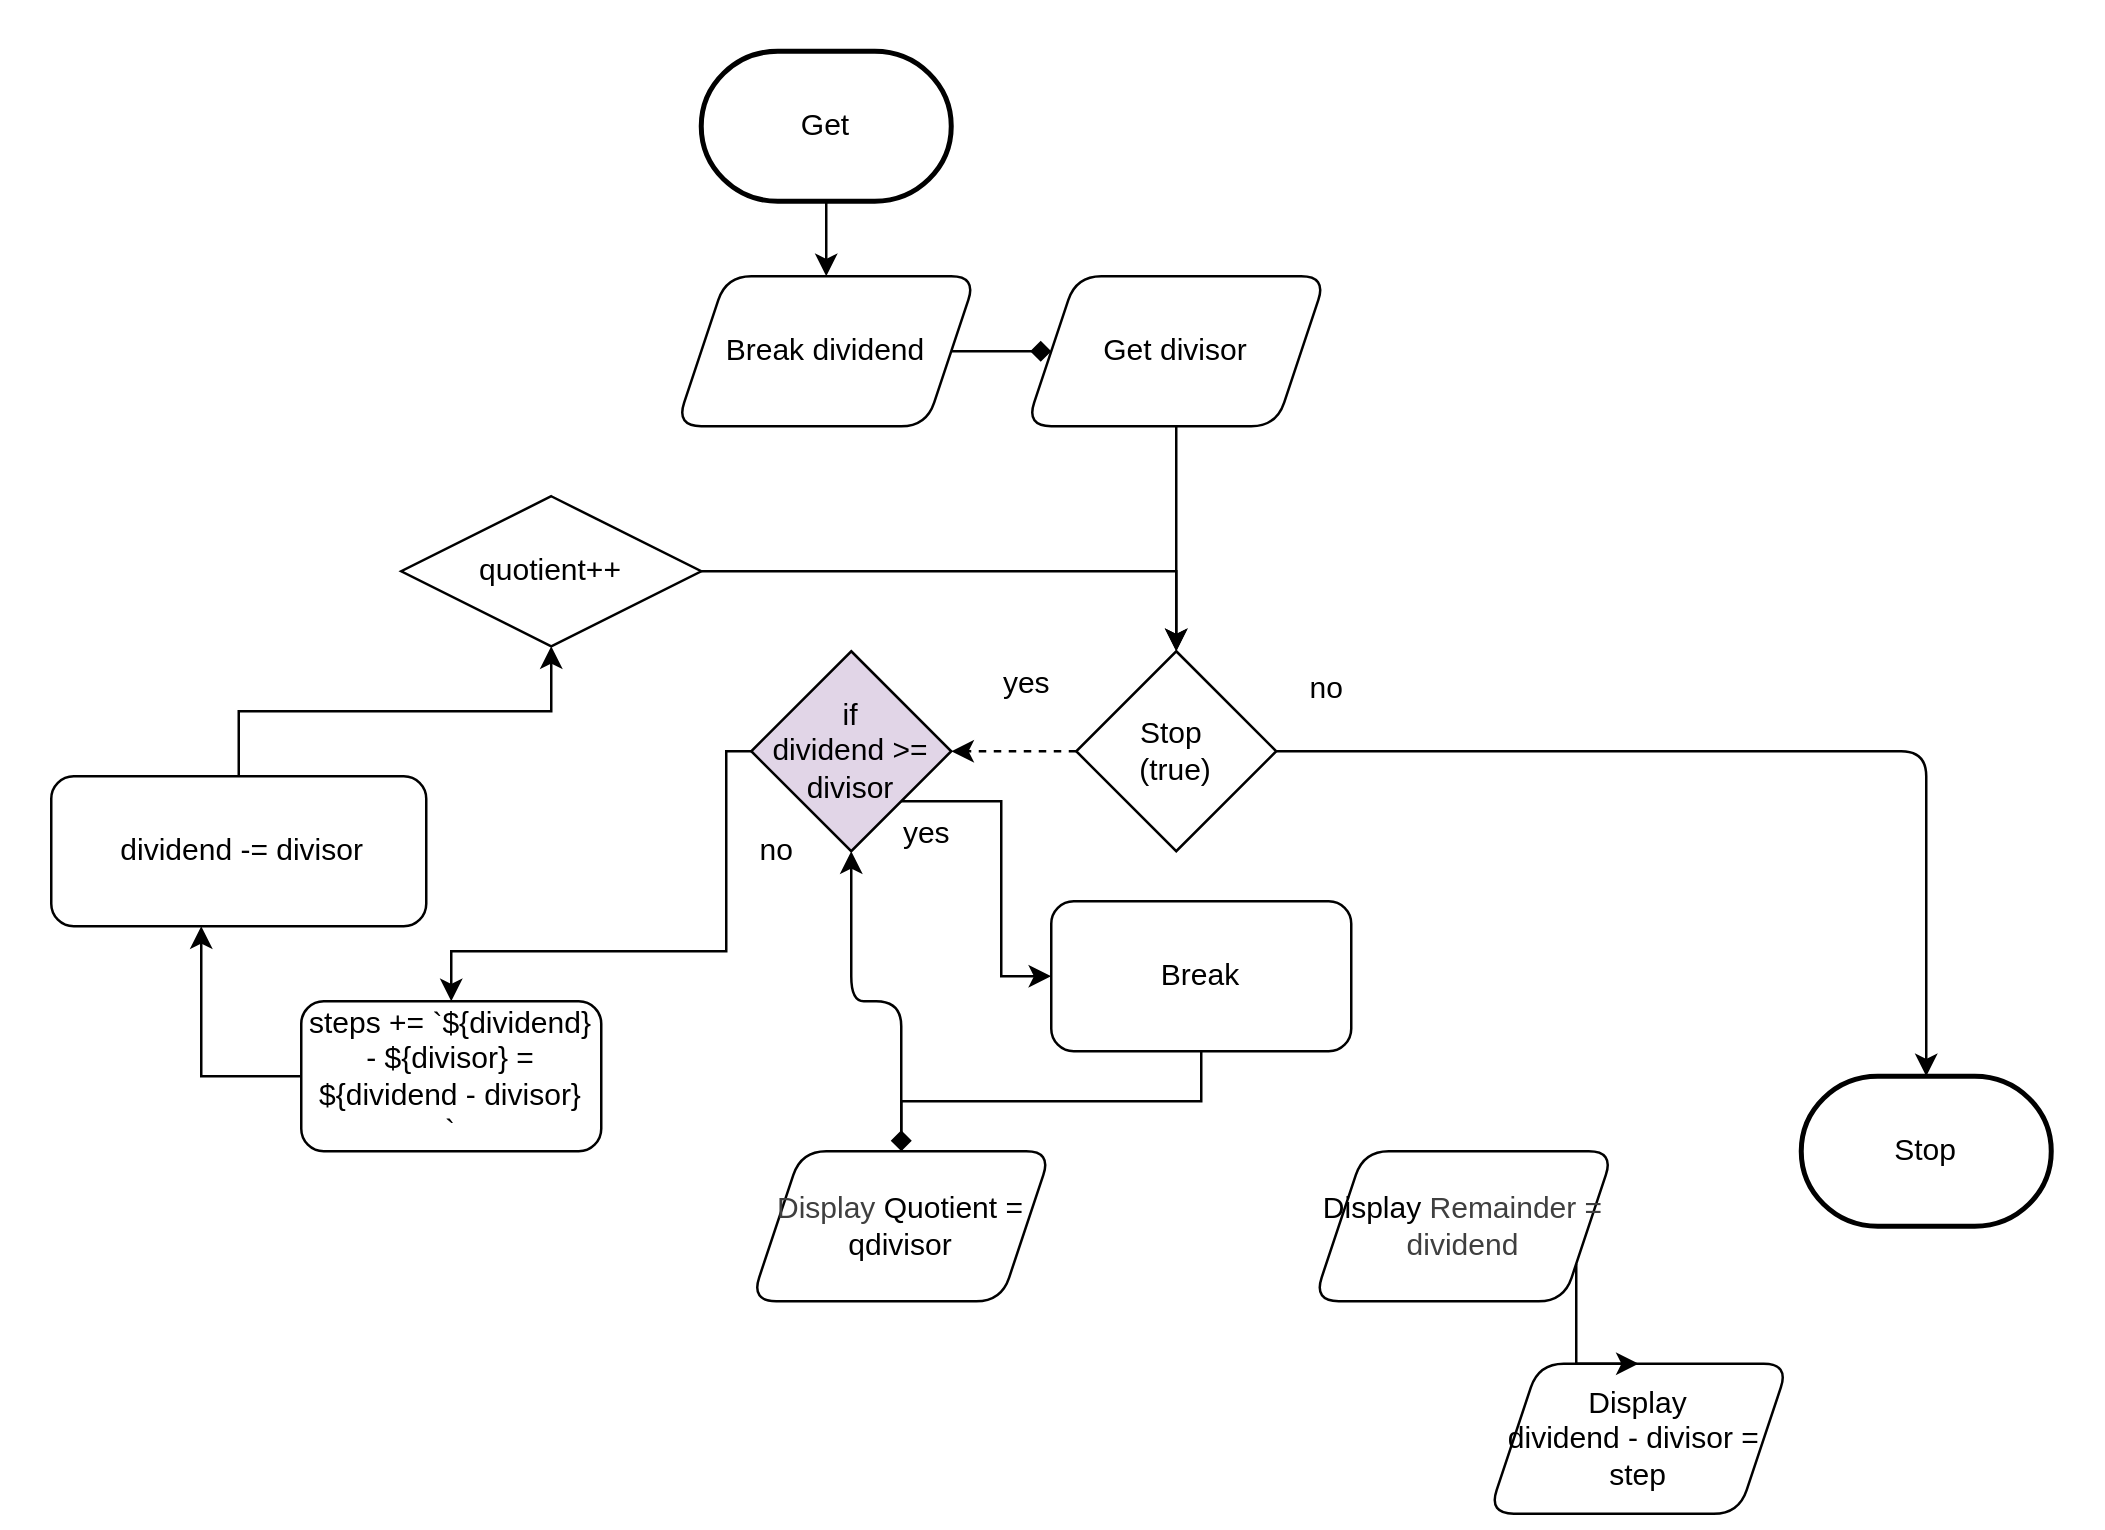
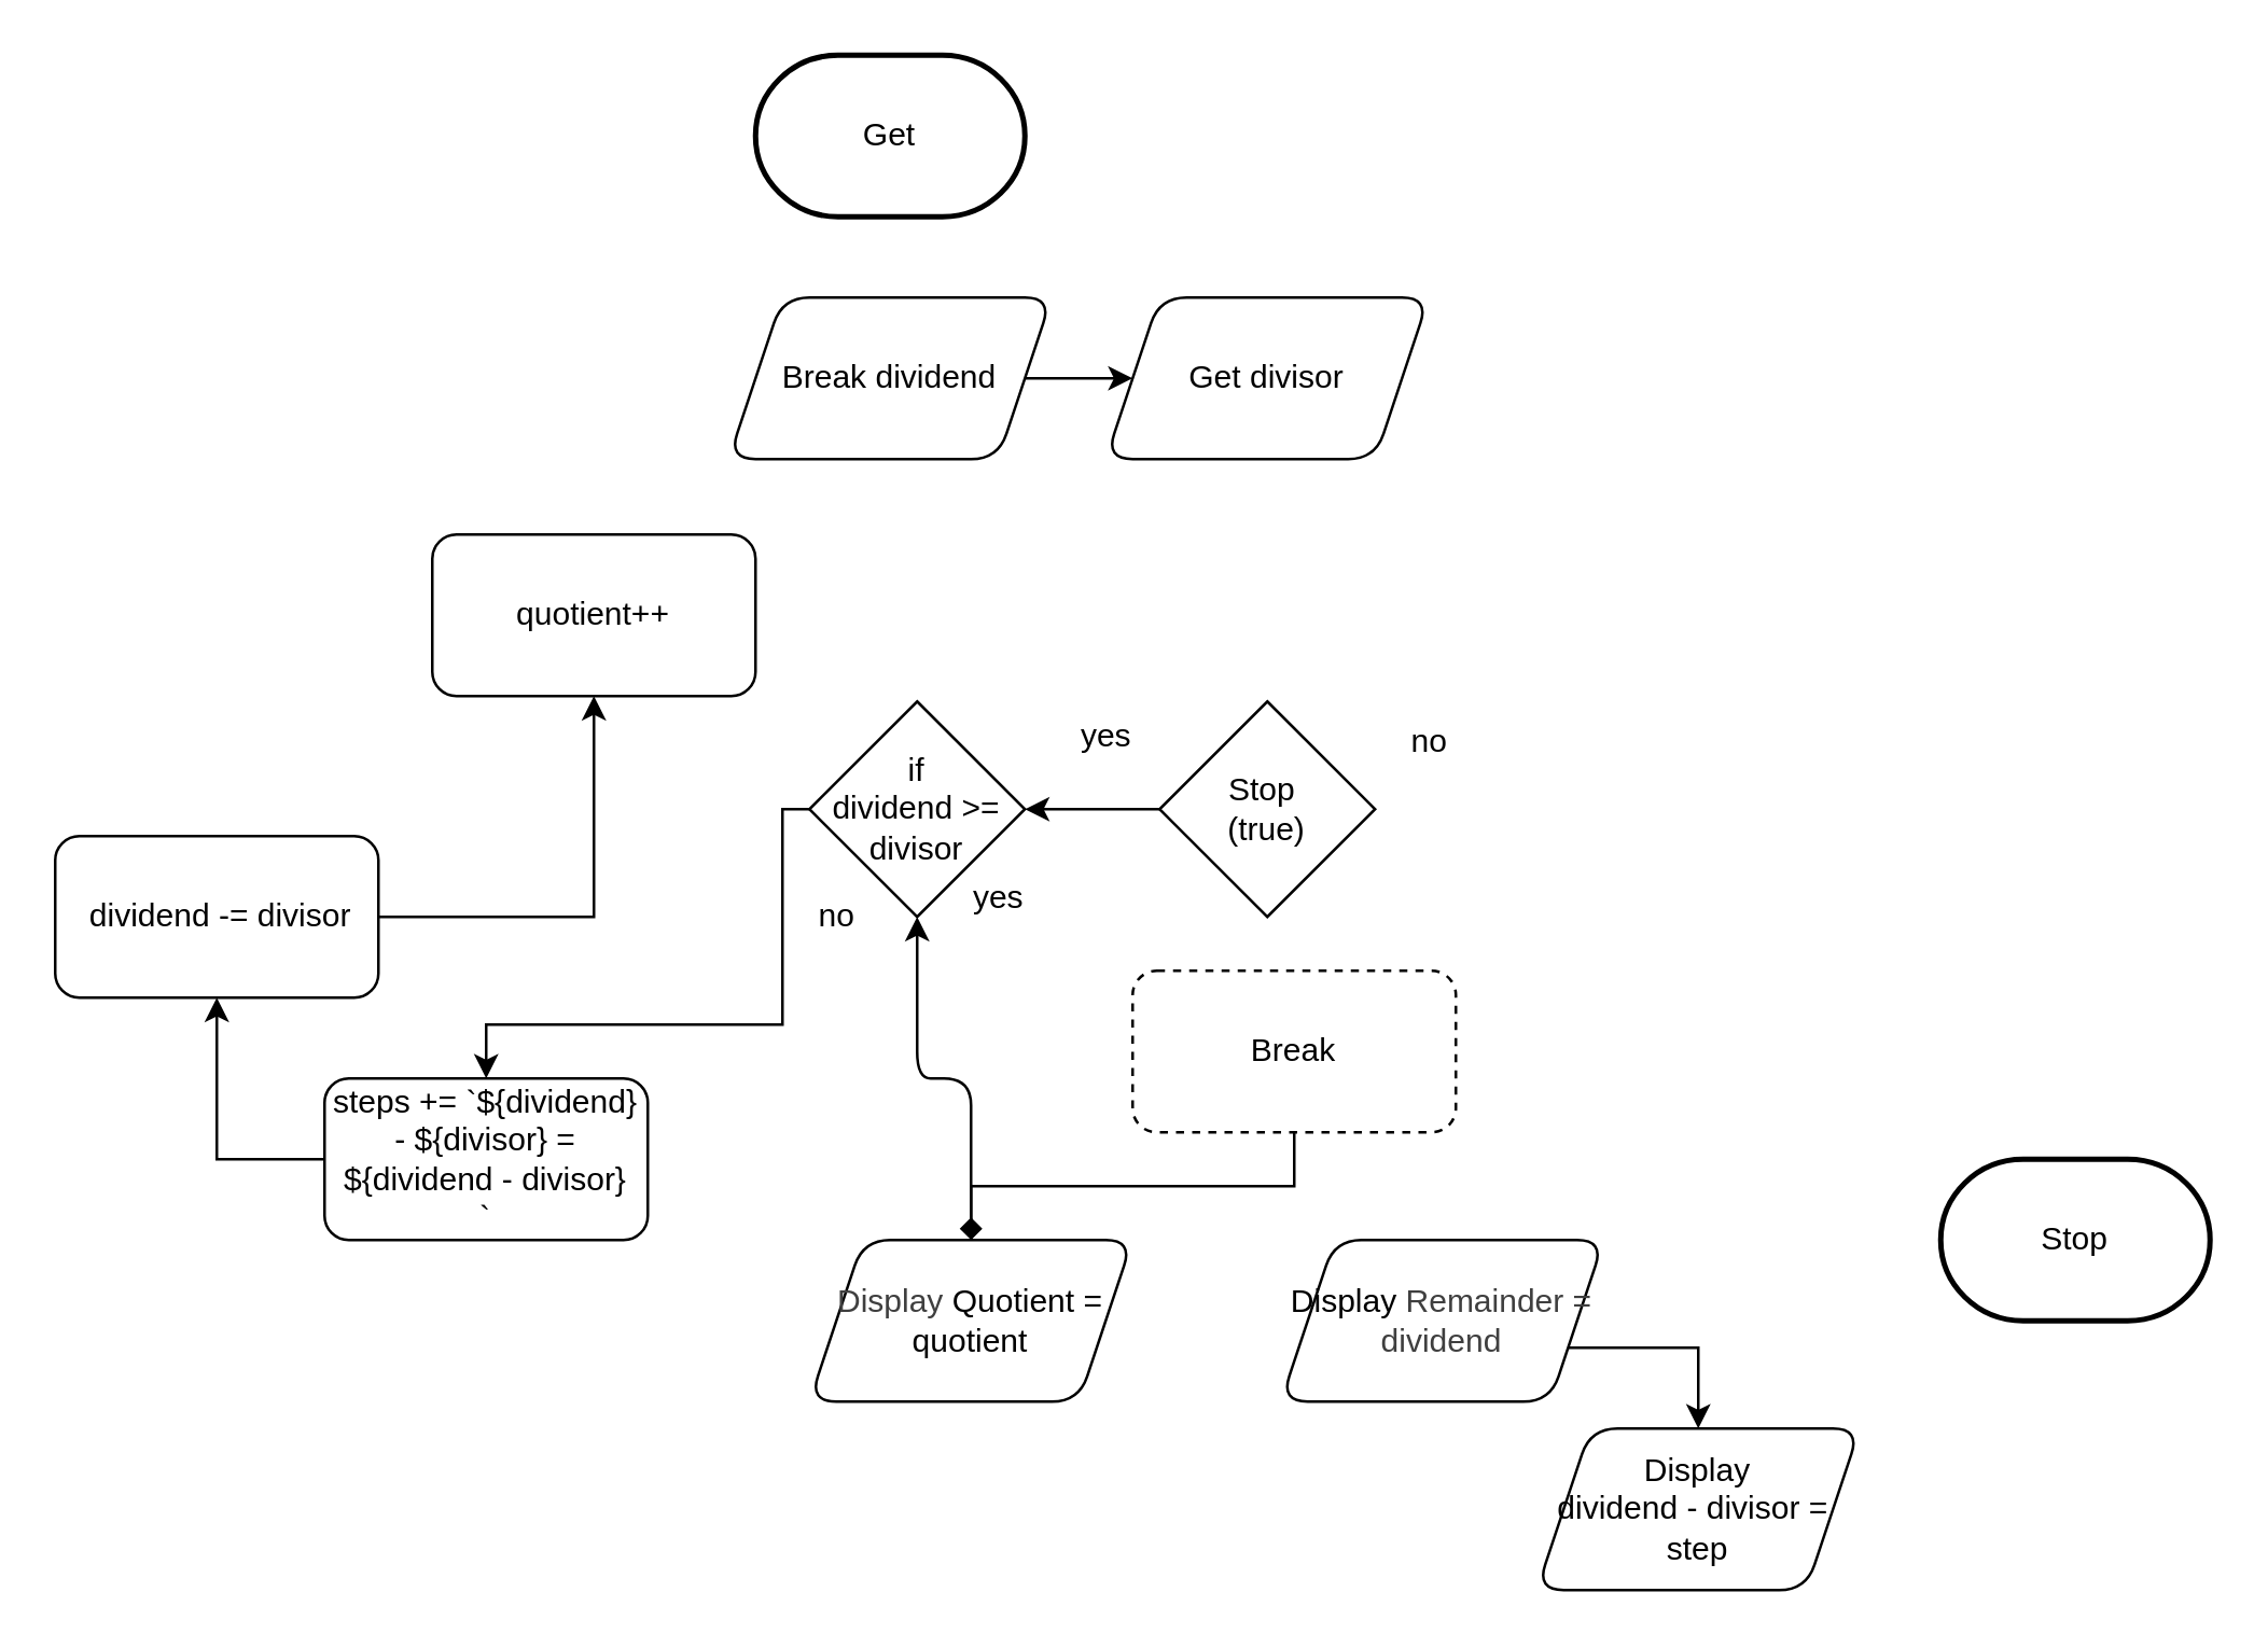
  <mxCell id="0" />
  <mxCell id="1" parent="0" />
- <mxCell id="2" value="" style="edgeStyle=orthogonalEdgeStyle;html=1;" edge="1" parent="1" source="3" target="6"><mxGeometry relative="1" as="geometry" /></mxCell>
  <mxCell id="3" value="Get" style="strokeWidth=2;html=1;shape=mxgraph.flowchart.terminator;whiteSpace=wrap;" parent="1" vertex="1"><mxGeometry x="280" y="20" width="100" height="60" as="geometry" /></mxCell>
  <mxCell id="4" value="Stop" style="strokeWidth=2;html=1;shape=mxgraph.flowchart.terminator;whiteSpace=wrap;" parent="1" vertex="1"><mxGeometry x="720" y="430" width="100" height="60" as="geometry" /></mxCell>
- <mxCell id="5" value="" style="edgeStyle=orthogonalEdgeStyle;html=1;endArrow=diamond;" edge="1" parent="1" source="6" target="8"><mxGeometry relative="1" as="geometry" /></mxCell>
+ <mxCell id="5" value="" style="edgeStyle=orthogonalEdgeStyle;html=1;" edge="1" parent="1" source="6" target="8"><mxGeometry relative="1" as="geometry" /></mxCell>
  <mxCell id="6" value="Break dividend" style="shape=parallelogram;perimeter=parallelogramPerimeter;whiteSpace=wrap;html=1;fixedSize=1;rounded=1;" vertex="1" parent="1"><mxGeometry x="270" y="110" width="120" height="60" as="geometry" /></mxCell>
- <mxCell id="7" value="" style="edgeStyle=orthogonalEdgeStyle;html=1;" edge="1" parent="1" source="8" target="10"><mxGeometry relative="1" as="geometry" /></mxCell>
  <mxCell id="8" value="Get&amp;nbsp;divisor" style="shape=parallelogram;perimeter=parallelogramPerimeter;whiteSpace=wrap;html=1;fixedSize=1;rounded=1;" vertex="1" parent="1"><mxGeometry x="410" y="110" width="120" height="60" as="geometry" /></mxCell>
- <mxCell id="9" value="" style="edgeStyle=orthogonalEdgeStyle;html=1;dashed=1;" edge="1" parent="1" source="10" target="13"><mxGeometry relative="1" as="geometry" /></mxCell>
+ <mxCell id="9" value="" style="edgeStyle=orthogonalEdgeStyle;html=1;" edge="1" parent="1" source="10" target="13"><mxGeometry relative="1" as="geometry" /></mxCell>
  <mxCell id="10" value="Stop&amp;nbsp;&lt;div&gt;&lt;span style=&quot;font-size: 12px;&quot;&gt;(true)&lt;/span&gt;&lt;/div&gt;" style="rhombus;whiteSpace=wrap;html=1;" vertex="1" parent="1"><mxGeometry x="430" y="260" width="80" height="80" as="geometry" /></mxCell>
  <mxCell id="11" value="" style="edgeStyle=orthogonalEdgeStyle;html=1;rounded=0;curved=0;" edge="1" parent="1" source="13" target="18"><mxGeometry relative="1" as="geometry"><Array as="points"><mxPoint x="290" y="300" /><mxPoint x="290" y="380" /><mxPoint x="180" y="380" /></Array></mxGeometry></mxCell>
- <mxCell id="12" style="edgeStyle=orthogonalEdgeStyle;html=1;exitX=1;exitY=1;exitDx=0;exitDy=0;entryX=0;entryY=0.5;entryDx=0;entryDy=0;rounded=0;curved=0;" edge="1" parent="1" source="13" target="24"><mxGeometry relative="1" as="geometry" /></mxCell>
- <mxCell id="13" value="if&lt;div&gt;&lt;span style=&quot;font-size: 12px;&quot;&gt;dividend &amp;gt;= divisor&lt;/span&gt;&lt;/div&gt;" style="rhombus;whiteSpace=wrap;html=1;fillColor=#e1d5e7;" vertex="1" parent="1"><mxGeometry x="300" y="260" width="80" height="80" as="geometry" /></mxCell>
- <mxCell id="14" style="edgeStyle=orthogonalEdgeStyle;html=1;entryX=0.5;entryY=0;entryDx=0;entryDy=0;entryPerimeter=0;" edge="1" parent="1" source="10" target="4"><mxGeometry relative="1" as="geometry" /></mxCell>
+ <mxCell id="13" value="if&lt;div&gt;&lt;span style=&quot;font-size: 12px;&quot;&gt;dividend &amp;gt;= divisor&lt;/span&gt;&lt;/div&gt;" style="rhombus;whiteSpace=wrap;html=1;" vertex="1" parent="1"><mxGeometry x="300" y="260" width="80" height="80" as="geometry" /></mxCell>
  <mxCell id="15" value="no" style="text;html=1;align=center;verticalAlign=middle;resizable=0;points=[];autosize=1;strokeColor=none;fillColor=none;" vertex="1" parent="1"><mxGeometry x="510" y="260" width="40" height="30" as="geometry" /></mxCell>
- <mxCell id="16" value="&lt;div&gt;Display&lt;/div&gt;&lt;font color=&quot;#000000&quot;&gt;&lt;span style=&quot;font-size: 12px;&quot;&gt;dividend - divisor =&amp;nbsp; step&lt;/span&gt;&lt;/font&gt;" style="shape=parallelogram;perimeter=parallelogramPerimeter;whiteSpace=wrap;html=1;fixedSize=1;shadow=0;rounded=1;" vertex="1" parent="1"><mxGeometry x="595" y="545" width="120" height="60" as="geometry" /></mxCell>
+ <mxCell id="16" value="&lt;div&gt;Display&lt;/div&gt;&lt;font color=&quot;#000000&quot;&gt;&lt;span style=&quot;font-size: 12px;&quot;&gt;dividend - divisor =&amp;nbsp; step&lt;/span&gt;&lt;/font&gt;" style="shape=parallelogram;perimeter=parallelogramPerimeter;whiteSpace=wrap;html=1;fixedSize=1;shadow=0;rounded=1;" vertex="1" parent="1"><mxGeometry x="570" y="530" width="120" height="60" as="geometry" /></mxCell>
  <mxCell id="17" value="" style="edgeStyle=orthogonalEdgeStyle;html=1;rounded=0;curved=0;" edge="1" parent="1" source="18" target="20"><mxGeometry relative="1" as="geometry"><Array as="points"><mxPoint x="80" y="430" /></Array></mxGeometry></mxCell>
  <mxCell id="18" value="steps += `${dividend} - ${divisor} = ${dividend - divisor}&lt;br&gt;`" style="rounded=1;whiteSpace=wrap;html=1;" vertex="1" parent="1"><mxGeometry x="120" y="400" width="120" height="60" as="geometry" /></mxCell>
  <mxCell id="19" value="" style="edgeStyle=orthogonalEdgeStyle;html=1;rounded=0;curved=0;" edge="1" parent="1" source="20" target="22"><mxGeometry relative="1" as="geometry" /></mxCell>
- <mxCell id="20" value="&lt;div&gt;&lt;font color=&quot;#000000&quot;&gt;&lt;span style=&quot;font-size: 12px;&quot;&gt;&amp;nbsp;dividend -= divisor&lt;/span&gt;&lt;/font&gt;&lt;/div&gt;" style="rounded=1;whiteSpace=wrap;html=1;" vertex="1" parent="1"><mxGeometry x="20" y="310" width="150" height="60" as="geometry" /></mxCell>
- <mxCell id="21" style="edgeStyle=orthogonalEdgeStyle;html=1;entryX=0.5;entryY=0;entryDx=0;entryDy=0;strokeColor=default;rounded=0;curved=0;" edge="1" parent="1" source="22" target="10"><mxGeometry relative="1" as="geometry" /></mxCell>
- <mxCell id="22" value="&lt;font color=&quot;#000000&quot;&gt;&lt;span style=&quot;font-size: 12px;&quot;&gt;quotient++&lt;/span&gt;&lt;/font&gt;" style="rhombus;whiteSpace=wrap;html=1;" vertex="1" parent="1"><mxGeometry x="160" y="198" width="120" height="60" as="geometry" /></mxCell>
+ <mxCell id="20" value="&lt;div&gt;&lt;font color=&quot;#000000&quot;&gt;&lt;span style=&quot;font-size: 12px;&quot;&gt;&amp;nbsp;dividend -= divisor&lt;/span&gt;&lt;/font&gt;&lt;/div&gt;" style="rounded=1;whiteSpace=wrap;html=1;" vertex="1" parent="1"><mxGeometry x="20" y="310" width="120" height="60" as="geometry" /></mxCell>
+ <mxCell id="22" value="&lt;font color=&quot;#000000&quot;&gt;&lt;span style=&quot;font-size: 12px;&quot;&gt;quotient++&lt;/span&gt;&lt;/font&gt;" style="rounded=1;whiteSpace=wrap;html=1;" vertex="1" parent="1"><mxGeometry x="160" y="198" width="120" height="60" as="geometry" /></mxCell>
  <mxCell id="23" style="edgeStyle=orthogonalEdgeStyle;html=1;entryX=0.5;entryY=0;entryDx=0;entryDy=0;rounded=0;curved=0;endArrow=diamond;" edge="1" parent="1" source="24" target="29"><mxGeometry relative="1" as="geometry" /></mxCell>
- <mxCell id="24" value="Break" style="rounded=1;whiteSpace=wrap;html=1;" vertex="1" parent="1"><mxGeometry x="420" y="360" width="120" height="60" as="geometry" /></mxCell>
+ <mxCell id="24" value="Break" style="rounded=1;whiteSpace=wrap;html=1;dashed=1;" vertex="1" parent="1"><mxGeometry x="420" y="360" width="120" height="60" as="geometry" /></mxCell>
  <mxCell id="25" value="yes" style="text;html=1;align=center;verticalAlign=middle;resizable=0;points=[];autosize=1;strokeColor=none;fillColor=none;" vertex="1" parent="1"><mxGeometry x="390" y="258" width="40" height="30" as="geometry" /></mxCell>
  <mxCell id="26" value="no" style="text;html=1;align=center;verticalAlign=middle;resizable=0;points=[];autosize=1;strokeColor=none;fillColor=none;" vertex="1" parent="1"><mxGeometry x="290" y="325" width="40" height="30" as="geometry" /></mxCell>
  <mxCell id="27" value="yes" style="text;html=1;align=center;verticalAlign=middle;resizable=0;points=[];autosize=1;strokeColor=none;fillColor=none;" vertex="1" parent="1"><mxGeometry x="350" y="318" width="40" height="30" as="geometry" /></mxCell>
  <mxCell id="28" style="edgeStyle=orthogonalEdgeStyle;html=1;" edge="1" parent="1" source="29" target="13"><mxGeometry relative="1" as="geometry" /></mxCell>
- <mxCell id="29" value="&lt;font color=&quot;#000000&quot;&gt;&lt;span style=&quot;color: rgb(63, 63, 63);&quot;&gt;Display&amp;nbsp;&lt;/span&gt;&lt;span style=&quot;font-size: 12px;&quot;&gt;Quotient = q&lt;/span&gt;&lt;/font&gt;&lt;span style=&quot;font-size: 12px;&quot;&gt;divisor&lt;/span&gt;" style="shape=parallelogram;perimeter=parallelogramPerimeter;whiteSpace=wrap;html=1;fixedSize=1;rounded=1;" vertex="1" parent="1"><mxGeometry x="300" y="460" width="120" height="60" as="geometry" /></mxCell>
+ <mxCell id="29" value="&lt;font color=&quot;#000000&quot;&gt;&lt;span style=&quot;color: rgb(63, 63, 63);&quot;&gt;Display&amp;nbsp;&lt;/span&gt;&lt;span style=&quot;font-size: 12px;&quot;&gt;Quotient = q&lt;/span&gt;&lt;/font&gt;&lt;span style=&quot;font-size: 12px;&quot;&gt;uotient&lt;/span&gt;" style="shape=parallelogram;perimeter=parallelogramPerimeter;whiteSpace=wrap;html=1;fixedSize=1;rounded=1;" vertex="1" parent="1"><mxGeometry x="300" y="460" width="120" height="60" as="geometry" /></mxCell>
  <mxCell id="30" style="edgeStyle=orthogonalEdgeStyle;html=1;entryX=0.5;entryY=0;entryDx=0;entryDy=0;strokeColor=default;rounded=0;curved=0;" edge="1" parent="1" source="31" target="16"><mxGeometry relative="1" as="geometry"><Array as="points"><mxPoint x="630" y="500" /></Array></mxGeometry></mxCell>
- <mxCell id="31" value="&lt;div&gt;&lt;font color=&quot;#000000&quot;&gt;&lt;span style=&quot;font-size: 12px;&quot;&gt;Display &lt;/span&gt;&lt;/font&gt;&lt;span style=&quot;color: rgb(63, 63, 63); background-color: transparent;&quot;&gt;Remainder = dividend&lt;/span&gt;&lt;/div&gt;" style="shape=parallelogram;perimeter=parallelogramPerimeter;whiteSpace=wrap;html=1;fixedSize=1;rounded=1;" vertex="1" parent="1"><mxGeometry x="525" y="460" width="120" height="60" as="geometry" /></mxCell>
+ <mxCell id="31" value="&lt;div&gt;&lt;font color=&quot;#000000&quot;&gt;&lt;span style=&quot;font-size: 12px;&quot;&gt;Display &lt;/span&gt;&lt;/font&gt;&lt;span style=&quot;color: rgb(63, 63, 63); background-color: transparent;&quot;&gt;Remainder = dividend&lt;/span&gt;&lt;/div&gt;" style="shape=parallelogram;perimeter=parallelogramPerimeter;whiteSpace=wrap;html=1;fixedSize=1;rounded=1;" vertex="1" parent="1"><mxGeometry x="475" y="460" width="120" height="60" as="geometry" /></mxCell>
